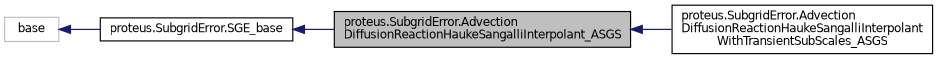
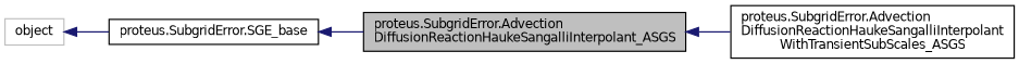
  digraph {
    rankdir=LR
    node [color=black fillcolor=white fontname=Helvetica fontsize=10 shape=record style=filled]
    edge [color=midnightblue dir=back fontname=Helvetica fontsize=10 labelfontname=Helvetica labelfontsize=10 style=solid]
    n1 [fillcolor=grey75 fontcolor=black height=0.2 label="proteus.SubgridError.Advection\lDiffusionReactionHaukeSangalliInterpolant_ASGS" width=0.4]
    n2 [height=0.2 label="proteus.SubgridError.Advection\lDiffusionReactionHaukeSangalliInterpolant\lWithTransientSubScales_ASGS" width=0.4]
    n3 [height=0.2 label="proteus.SubgridError.SGE_base" width=0.4]
-   n4 [color=grey75 height=0.2 label=base width=0.4]
+   n4 [color=grey75 height=0.2 label=object width=0.4]
    n1 -> n2
    n3 -> n1
    n4 -> n3
  }
